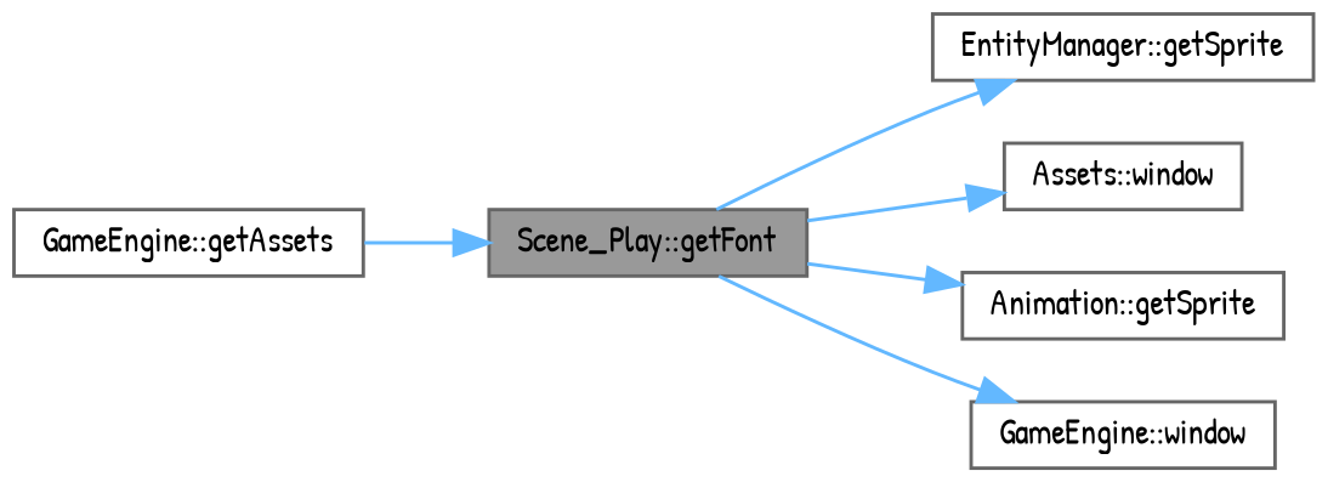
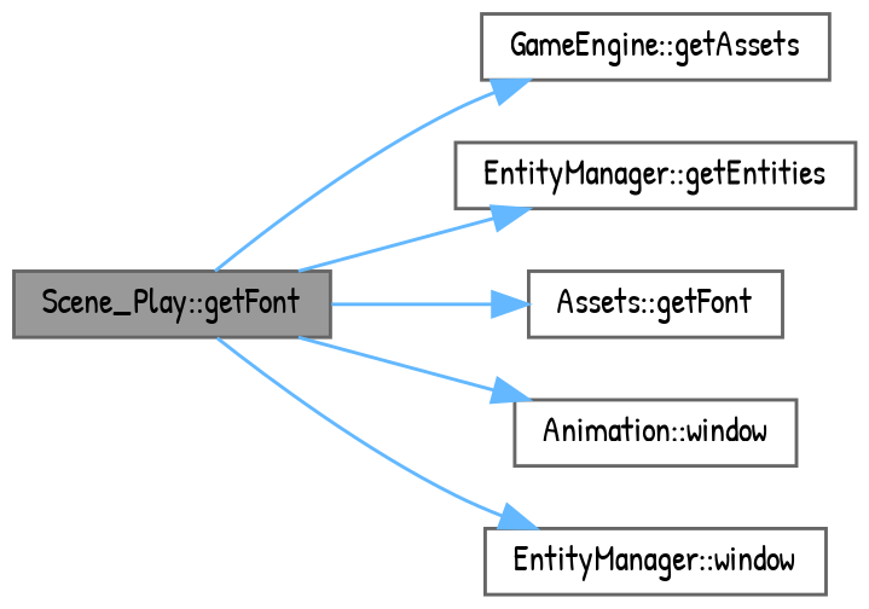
  digraph {
    fontname="Patrick Hand"
    rankdir=LR
    node [color=grey40 fillcolor=white fontname="Patrick Hand" fontsize=10 shape=box style=filled]
    edge [color=steelblue1 fontname="Patrick Hand" fontsize=10 labelfontname=Helvetica labelfontsize=10 style=solid]
    n1 [color=gray40 fillcolor=grey60 fontcolor=black height=0.2 label="Scene_Play::getFont" width=0.4]
    n2 [height=0.2 label="GameEngine::getAssets" width=0.4]
-   n3 [height=0.2 label="EntityManager::getSprite" width=0.4]
-   n4 [height=0.2 label="Assets::window" width=0.4]
-   n5 [height=0.2 label="Animation::getSprite" width=0.4]
-   n6 [height=0.2 label="GameEngine::window" width=0.4]
-   n2 -> n1
+   n3 [height=0.2 label="EntityManager::getEntities" width=0.4]
+   n4 [height=0.2 label="Assets::getFont" width=0.4]
+   n5 [height=0.2 label="Animation::window" width=0.4]
+   n6 [height=0.2 label="EntityManager::window" width=0.4]
+   n1 -> n2
    n1 -> n3
    n1 -> n4
    n1 -> n5
    n1 -> n6
  }
